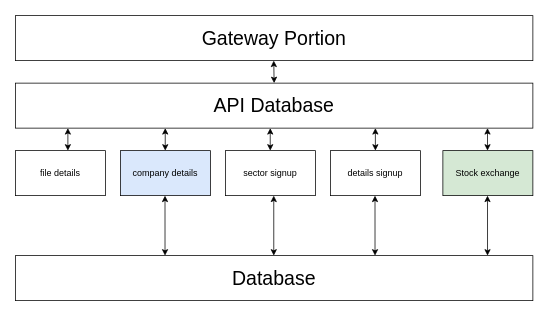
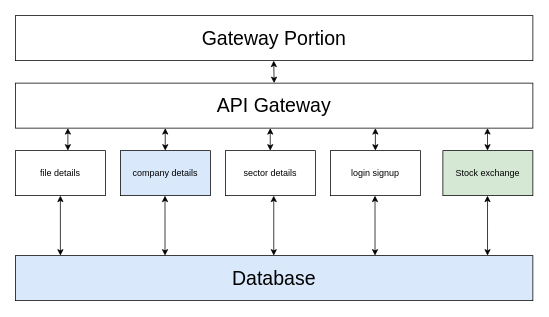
  <mxCell id="0" />
  <mxCell id="1" parent="0" />
  <mxCell id="2" value="&lt;font style=&quot;font-size: 26px&quot;&gt;Gateway Portion&lt;/font&gt;" style="rounded=0;whiteSpace=wrap;html=1;" vertex="1" parent="1"><mxGeometry x="20" y="20" width="690" height="60" as="geometry" /></mxCell>
- <mxCell id="3" value="&lt;span style=&quot;font-size: 26px&quot;&gt;API Database&lt;/span&gt;" style="rounded=0;whiteSpace=wrap;html=1;" vertex="1" parent="1"><mxGeometry x="20" y="110" width="690" height="60" as="geometry" /></mxCell>
+ <mxCell id="3" value="&lt;span style=&quot;font-size: 26px&quot;&gt;API Gateway&lt;/span&gt;" style="rounded=0;whiteSpace=wrap;html=1;" vertex="1" parent="1"><mxGeometry x="20" y="110" width="690" height="60" as="geometry" /></mxCell>
  <mxCell id="4" value="file details" style="rounded=0;whiteSpace=wrap;html=1;" vertex="1" parent="1"><mxGeometry x="20" y="200" width="120" height="60" as="geometry" /></mxCell>
  <mxCell id="5" value="company details" style="rounded=0;whiteSpace=wrap;html=1;fillColor=#dae8fc;" vertex="1" parent="1"><mxGeometry x="160" y="200" width="120" height="60" as="geometry" /></mxCell>
- <mxCell id="6" value="sector signup" style="rounded=0;whiteSpace=wrap;html=1;" vertex="1" parent="1"><mxGeometry x="300" y="200" width="120" height="60" as="geometry" /></mxCell>
- <mxCell id="7" value="details signup" style="rounded=0;whiteSpace=wrap;html=1;" vertex="1" parent="1"><mxGeometry x="440" y="200" width="120" height="60" as="geometry" /></mxCell>
+ <mxCell id="6" value="sector details" style="rounded=0;whiteSpace=wrap;html=1;" vertex="1" parent="1"><mxGeometry x="300" y="200" width="120" height="60" as="geometry" /></mxCell>
+ <mxCell id="7" value="login signup" style="rounded=0;whiteSpace=wrap;html=1;" vertex="1" parent="1"><mxGeometry x="440" y="200" width="120" height="60" as="geometry" /></mxCell>
  <mxCell id="8" value="Stock exchange" style="rounded=0;whiteSpace=wrap;html=1;fillColor=#d5e8d4;" vertex="1" parent="1"><mxGeometry x="590" y="200" width="120" height="60" as="geometry" /></mxCell>
- <mxCell id="9" value="&lt;font style=&quot;font-size: 26px&quot;&gt;Database&lt;/font&gt;" style="rounded=0;whiteSpace=wrap;html=1;" vertex="1" parent="1"><mxGeometry x="20" y="340" width="690" height="60" as="geometry" /></mxCell>
+ <mxCell id="9" value="&lt;font style=&quot;font-size: 26px&quot;&gt;Database&lt;/font&gt;" style="rounded=0;whiteSpace=wrap;html=1;fillColor=#dae8fc;" vertex="1" parent="1"><mxGeometry x="20" y="340" width="690" height="60" as="geometry" /></mxCell>
+ <mxCell id="10" value="" style="endArrow=classic;startArrow=classic;html=1;exitX=0.5;exitY=1;exitDx=0;exitDy=0;entryX=0.087;entryY=0;entryDx=0;entryDy=0;entryPerimeter=0;" edge="1" parent="1" source="4" target="9"><mxGeometry width="50" height="50" relative="1" as="geometry"><mxPoint x="350" y="250" as="sourcePoint" /><mxPoint x="400" y="200" as="targetPoint" /></mxGeometry></mxCell>
  <mxCell id="11" value="" style="endArrow=classic;startArrow=classic;html=1;exitX=0.5;exitY=1;exitDx=0;exitDy=0;entryX=0.087;entryY=0;entryDx=0;entryDy=0;entryPerimeter=0;" edge="1" parent="1"><mxGeometry width="50" height="50" relative="1" as="geometry"><mxPoint x="649.5" y="260" as="sourcePoint" /><mxPoint x="649.53" y="340" as="targetPoint" /></mxGeometry></mxCell>
  <mxCell id="12" value="" style="endArrow=classic;startArrow=classic;html=1;exitX=0.5;exitY=1;exitDx=0;exitDy=0;entryX=0.087;entryY=0;entryDx=0;entryDy=0;entryPerimeter=0;" edge="1" parent="1"><mxGeometry width="50" height="50" relative="1" as="geometry"><mxPoint x="499.5" y="260" as="sourcePoint" /><mxPoint x="499.53" y="340" as="targetPoint" /></mxGeometry></mxCell>
  <mxCell id="13" value="" style="endArrow=classic;startArrow=classic;html=1;exitX=0.5;exitY=1;exitDx=0;exitDy=0;entryX=0.087;entryY=0;entryDx=0;entryDy=0;entryPerimeter=0;" edge="1" parent="1"><mxGeometry width="50" height="50" relative="1" as="geometry"><mxPoint x="364.5" y="260" as="sourcePoint" /><mxPoint x="364.53" y="340" as="targetPoint" /></mxGeometry></mxCell>
  <mxCell id="14" value="" style="endArrow=classic;startArrow=classic;html=1;exitX=0.5;exitY=1;exitDx=0;exitDy=0;entryX=0.087;entryY=0;entryDx=0;entryDy=0;entryPerimeter=0;" edge="1" parent="1"><mxGeometry width="50" height="50" relative="1" as="geometry"><mxPoint x="219.5" y="260" as="sourcePoint" /><mxPoint x="219.53" y="340" as="targetPoint" /></mxGeometry></mxCell>
  <mxCell id="15" value="" style="endArrow=classic;startArrow=classic;html=1;exitX=0.5;exitY=1;exitDx=0;exitDy=0;" edge="1" parent="1"><mxGeometry width="50" height="50" relative="1" as="geometry"><mxPoint x="364.5" y="80" as="sourcePoint" /><mxPoint x="365" y="110" as="targetPoint" /></mxGeometry></mxCell>
  <mxCell id="16" value="" style="endArrow=classic;startArrow=classic;html=1;exitX=0.5;exitY=1;exitDx=0;exitDy=0;" edge="1" parent="1"><mxGeometry width="50" height="50" relative="1" as="geometry"><mxPoint x="90" y="170" as="sourcePoint" /><mxPoint x="90" y="200" as="targetPoint" /></mxGeometry></mxCell>
  <mxCell id="17" value="" style="endArrow=classic;startArrow=classic;html=1;exitX=0.5;exitY=1;exitDx=0;exitDy=0;" edge="1" parent="1"><mxGeometry width="50" height="50" relative="1" as="geometry"><mxPoint x="219.83" y="170" as="sourcePoint" /><mxPoint x="219.83" y="200" as="targetPoint" /></mxGeometry></mxCell>
  <mxCell id="18" value="" style="endArrow=classic;startArrow=classic;html=1;exitX=0.5;exitY=1;exitDx=0;exitDy=0;" edge="1" parent="1"><mxGeometry width="50" height="50" relative="1" as="geometry"><mxPoint x="359.83" y="170" as="sourcePoint" /><mxPoint x="359.83" y="200" as="targetPoint" /></mxGeometry></mxCell>
  <mxCell id="19" value="" style="endArrow=classic;startArrow=classic;html=1;exitX=0.5;exitY=1;exitDx=0;exitDy=0;" edge="1" parent="1"><mxGeometry width="50" height="50" relative="1" as="geometry"><mxPoint x="500" y="170" as="sourcePoint" /><mxPoint x="500" y="200" as="targetPoint" /></mxGeometry></mxCell>
  <mxCell id="20" value="" style="endArrow=classic;startArrow=classic;html=1;exitX=0.5;exitY=1;exitDx=0;exitDy=0;" edge="1" parent="1"><mxGeometry width="50" height="50" relative="1" as="geometry"><mxPoint x="649.5" y="170" as="sourcePoint" /><mxPoint x="649.5" y="200" as="targetPoint" /></mxGeometry></mxCell>
